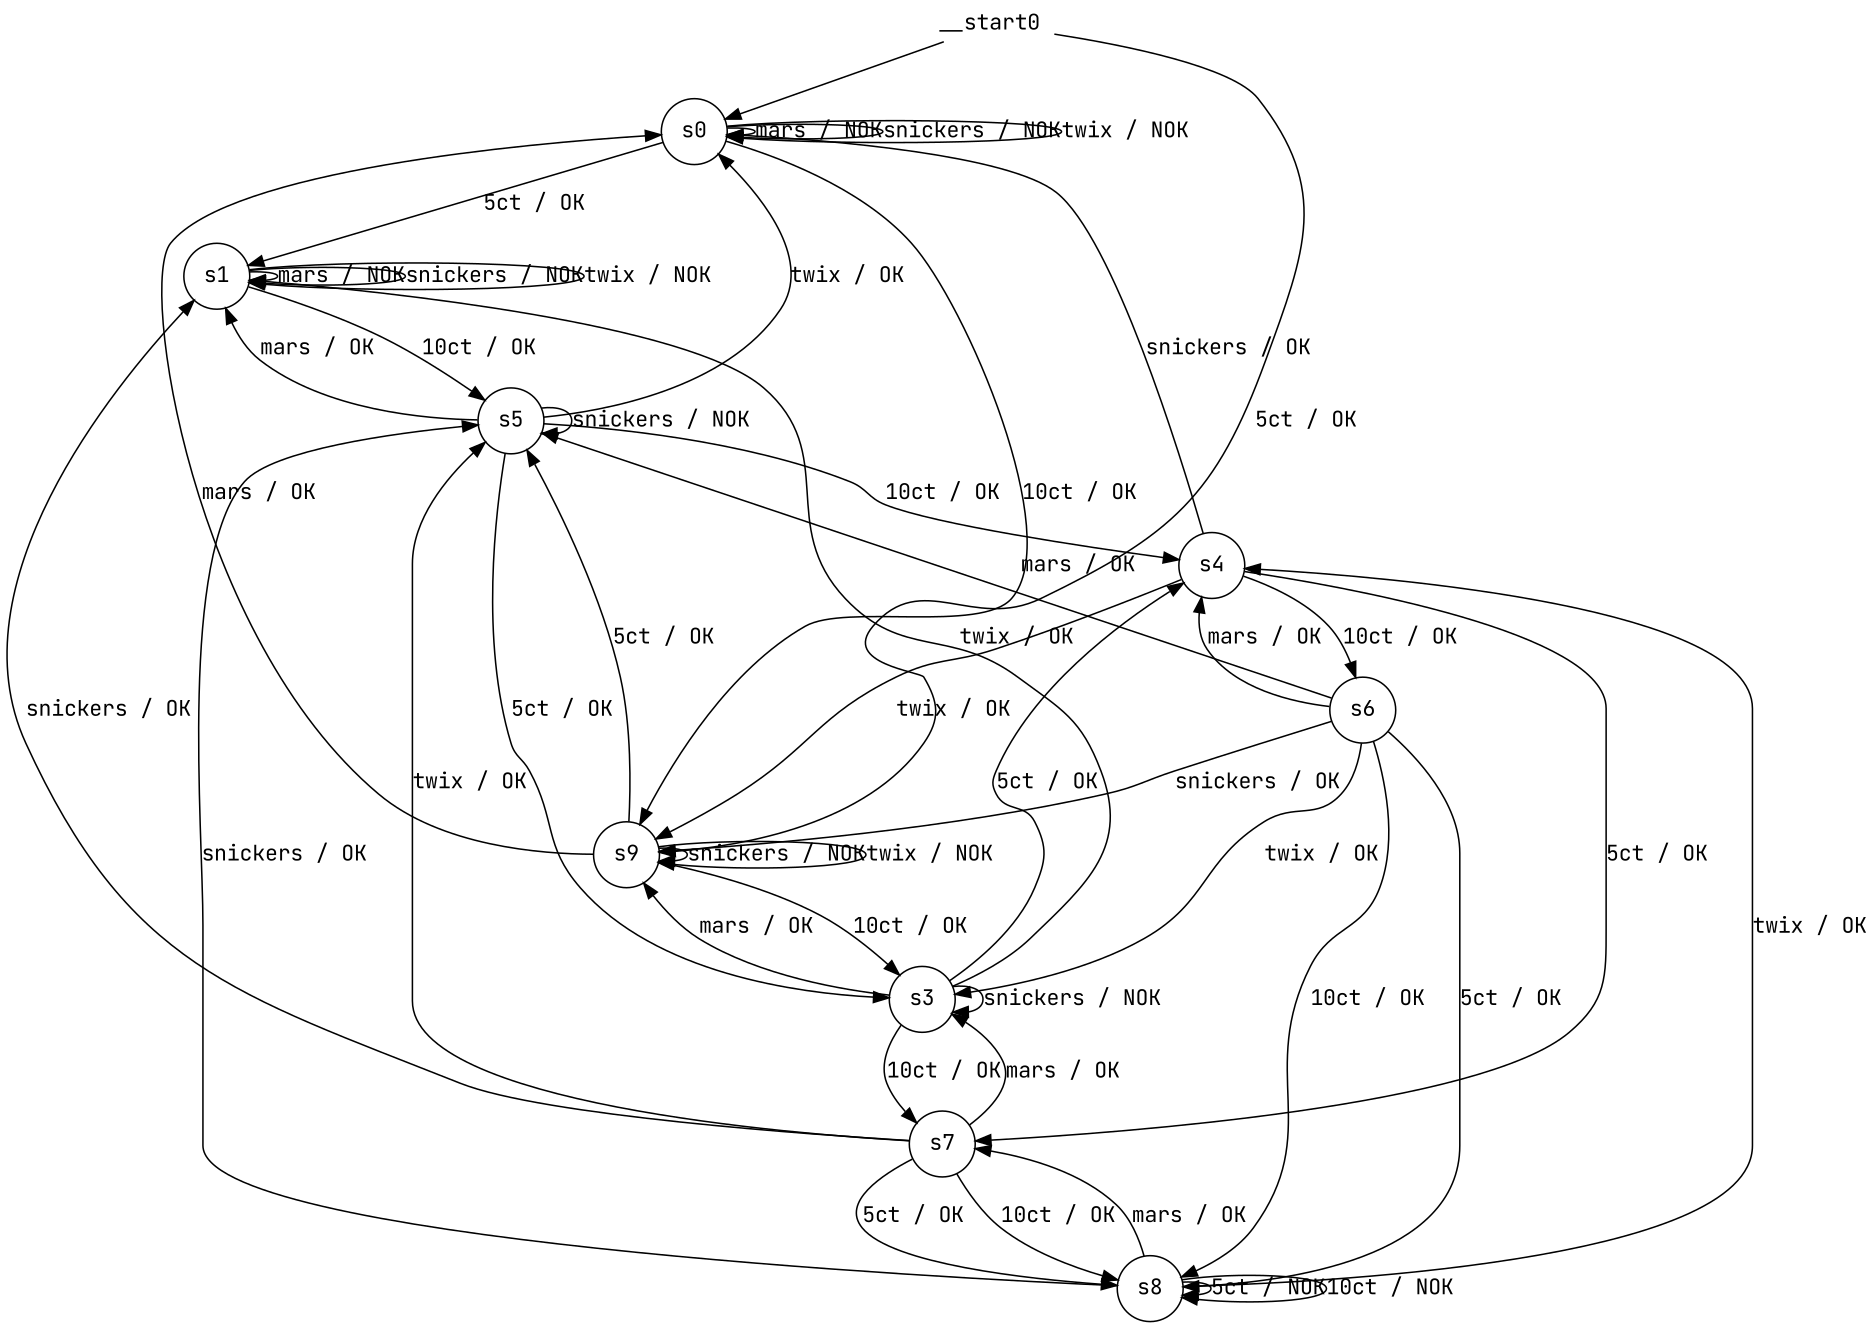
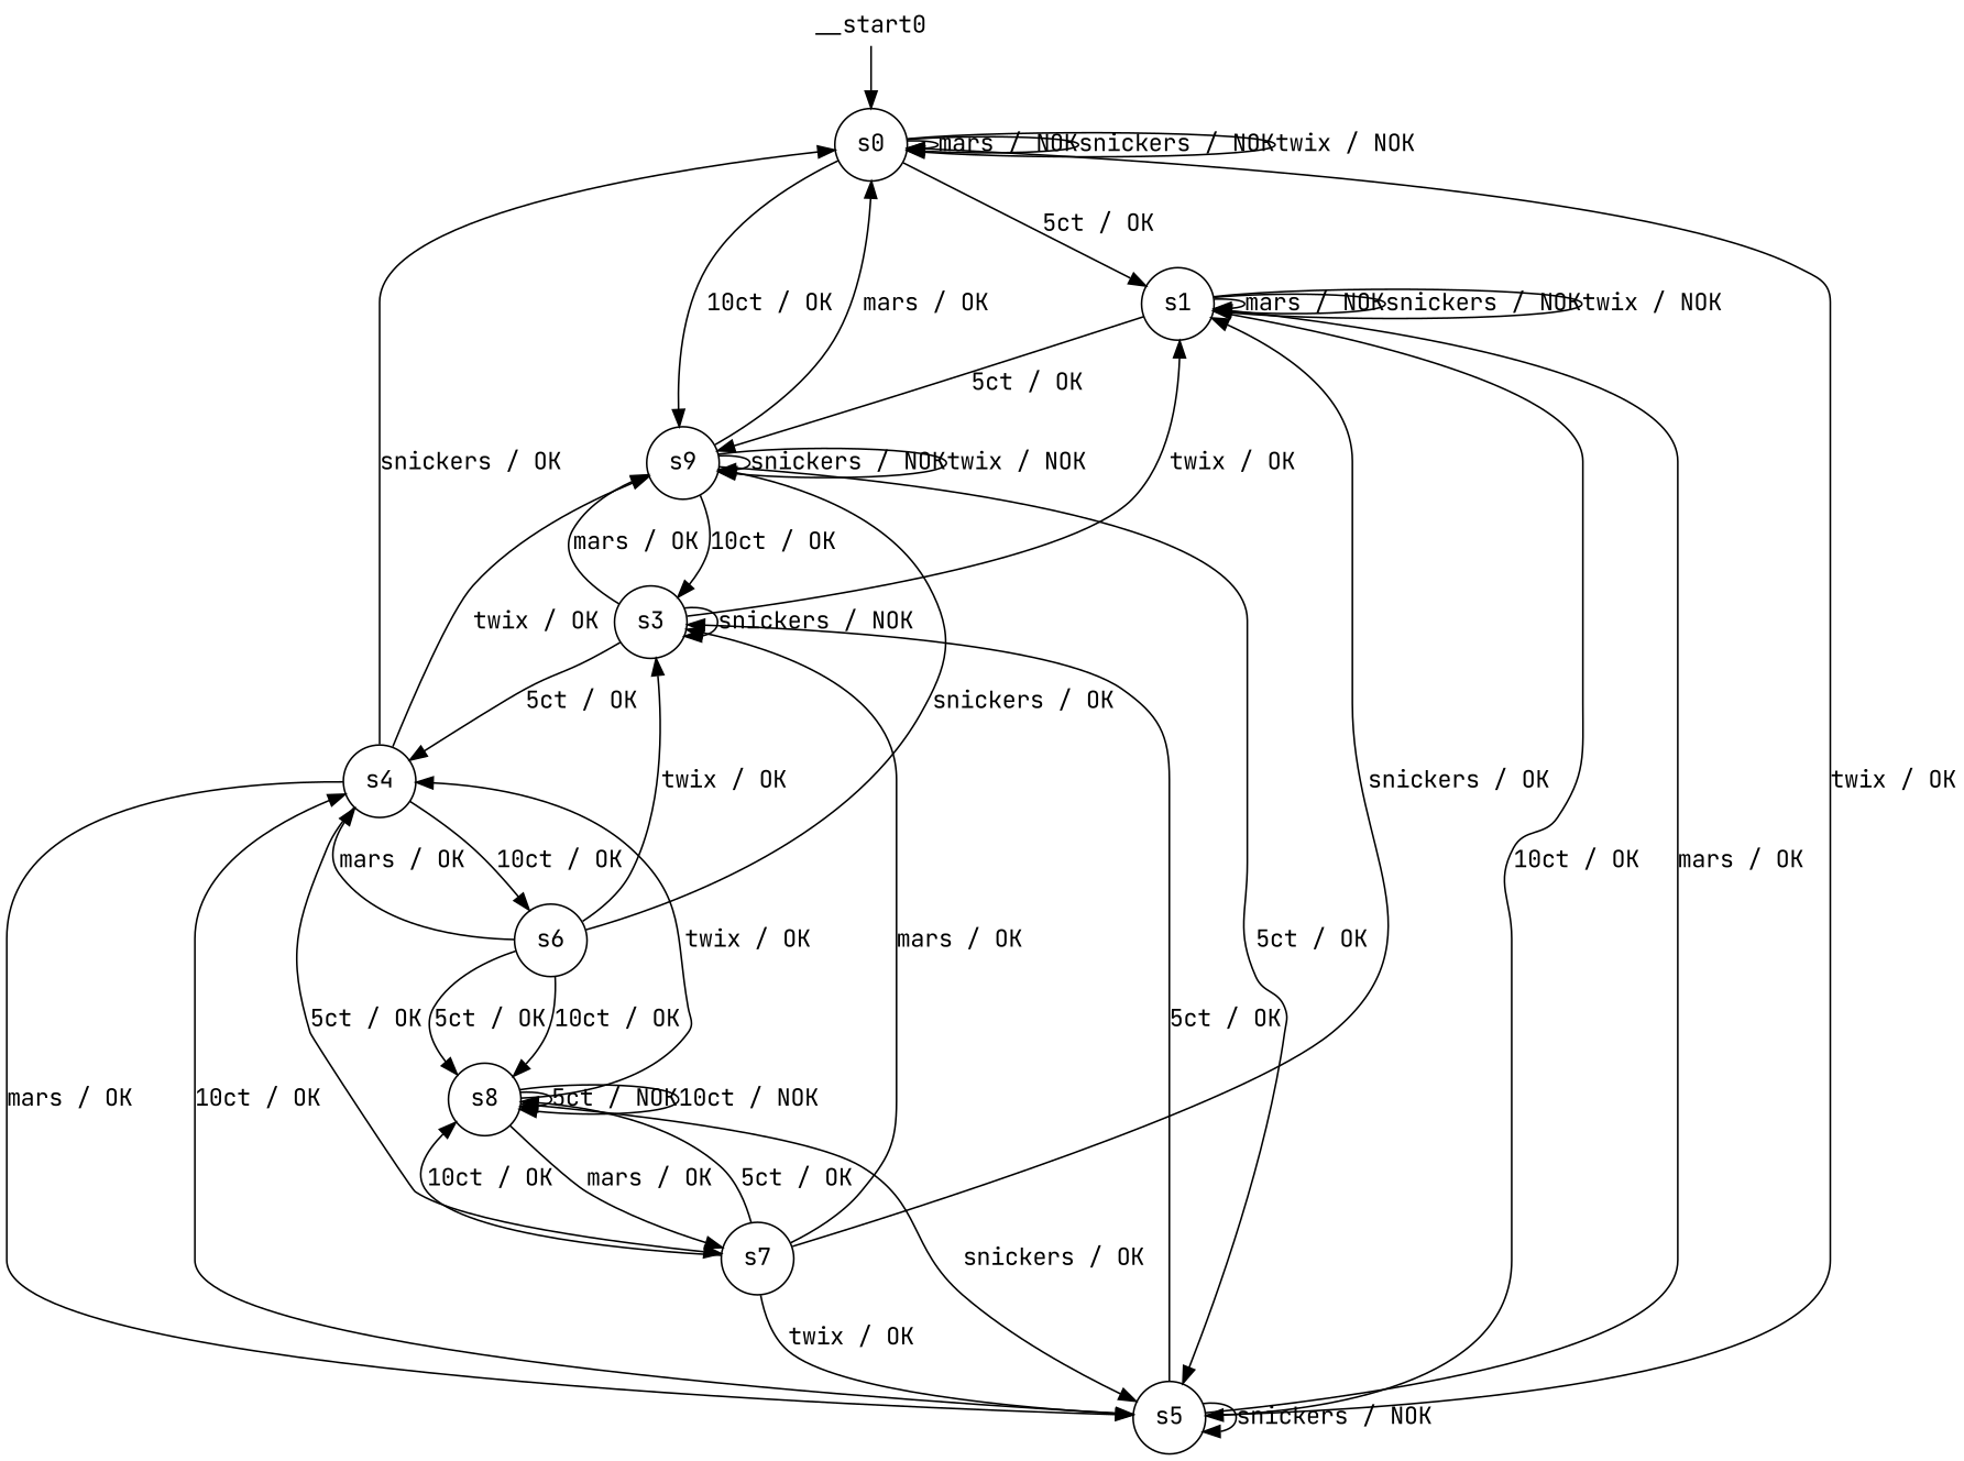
  digraph {
    fontname="JetBrains Mono"
    node [fontname="JetBrains Mono" shape=circle]
    edge [fontname="JetBrains Mono"]
    n1 [label=s0]
    n2 [label=s1]
    n3 [label=s9]
    n4 [label=s5]
    n5 [label=s3]
    n6 [label=s4]
    n7 [label=s7]
    n8 [label=s6]
    n9 [label=s8]
    __start0 [height=0 shape=none width=0]
    n1 -> n1 [label="mars / NOK"]
    n1 -> n1 [label="snickers / NOK"]
    n1 -> n1 [label="twix / NOK"]
    n1 -> n2 [label="5ct / OK"]
    n1 -> n3 [label="10ct / OK"]
    n2 -> n2 [label="mars / NOK"]
    n2 -> n2 [label="snickers / NOK"]
    n2 -> n2 [label="twix / NOK"]
-   __start0 -> n3 [label="5ct / OK"]
+   n2 -> n3 [label="5ct / OK"]
    n2 -> n4 [label="10ct / OK"]
    n3 -> n1 [label="mars / OK"]
    n3 -> n3 [label="snickers / NOK"]
    n3 -> n3 [label="twix / NOK"]
    n3 -> n4 [label="5ct / OK"]
    n3 -> n5 [label="10ct / OK"]
    n4 -> n1 [label="twix / OK"]
    n4 -> n2 [label="mars / OK"]
    n4 -> n4 [label="snickers / NOK"]
    n4 -> n5 [label="5ct / OK"]
    n4 -> n6 [label="10ct / OK"]
    n5 -> n2 [label="twix / OK"]
    n5 -> n3 [label="mars / OK"]
    n5 -> n5 [label="snickers / NOK"]
    n5 -> n6 [label="5ct / OK"]
-   n5 -> n7 [label="10ct / OK"]
    n6 -> n1 [label="snickers / OK"]
    n6 -> n3 [label="twix / OK"]
-   n8 -> n4 [label="mars / OK"]
+   n6 -> n4 [label="mars / OK"]
    n6 -> n7 [label="5ct / OK"]
    n6 -> n8 [label="10ct / OK"]
    n7 -> n2 [label="snickers / OK"]
    n7 -> n4 [label="twix / OK"]
    n7 -> n5 [label="mars / OK"]
    n7 -> n9 [label="5ct / OK"]
    n7 -> n9 [label="10ct / OK"]
    n8 -> n3 [label="snickers / OK"]
    n8 -> n5 [label="twix / OK"]
    n8 -> n6 [label="mars / OK"]
    n8 -> n9 [label="5ct / OK"]
    n8 -> n9 [label="10ct / OK"]
    n9 -> n4 [label="snickers / OK"]
    n9 -> n6 [label="twix / OK"]
    n9 -> n7 [label="mars / OK"]
    n9 -> n9 [label="5ct / NOK"]
    n9 -> n9 [label="10ct / NOK"]
    __start0 -> n1
  }
